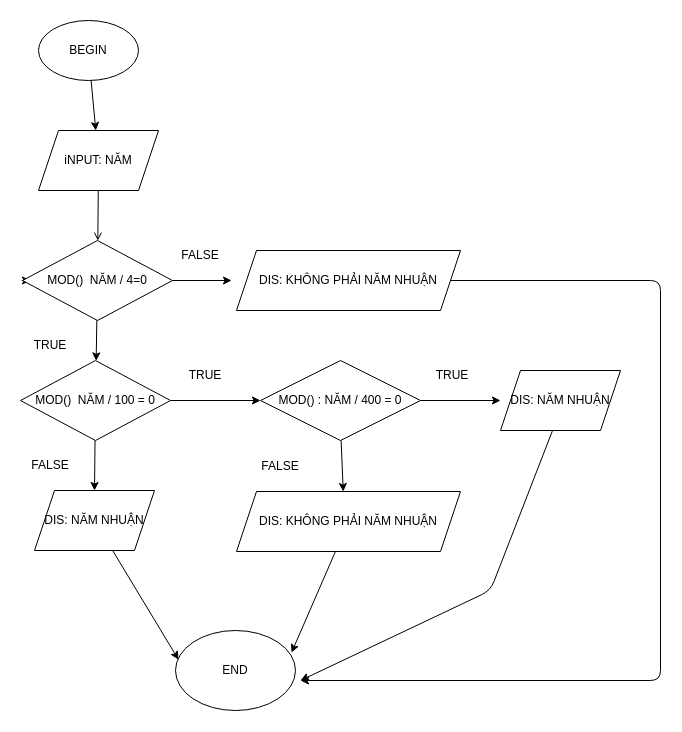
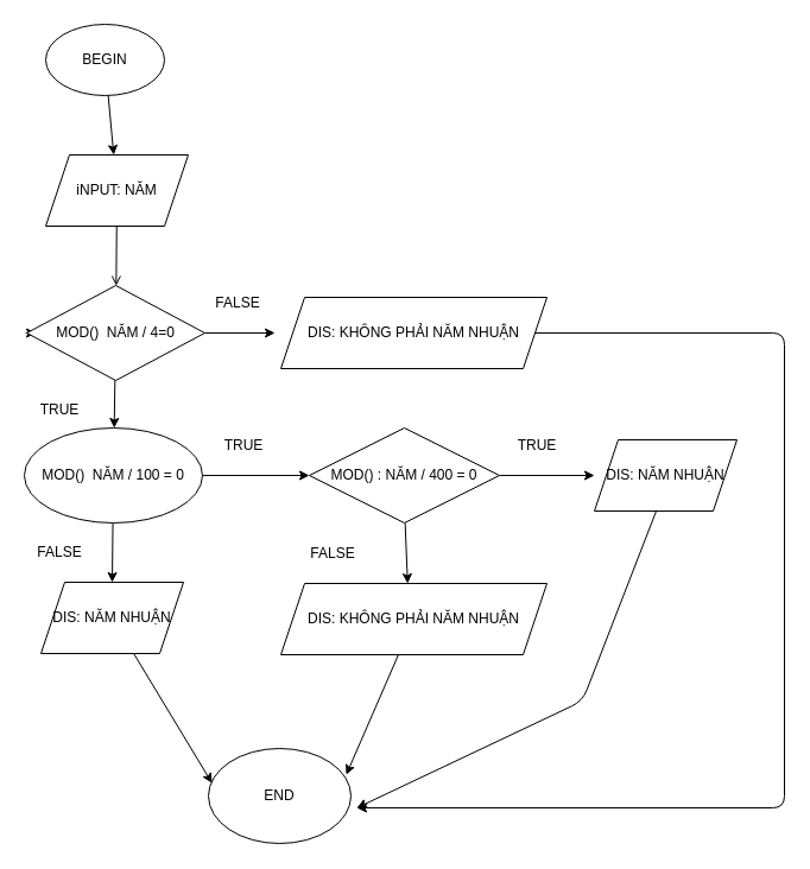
  <mxCell id="0" />
  <mxCell id="1" parent="0" />
  <mxCell id="2" value="" style="edgeStyle=none;html=1;" edge="1" parent="1" source="3" target="5"><mxGeometry relative="1" as="geometry" /></mxCell>
  <mxCell id="3" value="BEGIN" style="ellipse;whiteSpace=wrap;html=1;" vertex="1" parent="1"><mxGeometry x="38" y="20" width="100" height="60" as="geometry" /></mxCell>
  <mxCell id="4" value="" style="edgeStyle=none;html=1;endArrow=open;" edge="1" parent="1" source="5" target="9"><mxGeometry relative="1" as="geometry" /></mxCell>
  <mxCell id="5" value="iNPUT: NĂM" style="shape=parallelogram;perimeter=parallelogramPerimeter;whiteSpace=wrap;html=1;fixedSize=1;" vertex="1" parent="1"><mxGeometry x="38" y="130" width="120" height="60" as="geometry" /></mxCell>
  <mxCell id="6" value="" style="edgeStyle=none;html=1;" edge="1" parent="1" source="9" target="12"><mxGeometry relative="1" as="geometry" /></mxCell>
  <mxCell id="7" style="edgeStyle=none;html=1;" edge="1" parent="1"><mxGeometry relative="1" as="geometry"><mxPoint x="30" y="280" as="targetPoint" /><mxPoint x="30" y="280" as="sourcePoint" /><Array as="points"><mxPoint x="20" y="280" /></Array></mxGeometry></mxCell>
  <mxCell id="8" value="" style="edgeStyle=none;html=1;" edge="1" parent="1" source="9"><mxGeometry relative="1" as="geometry"><mxPoint x="231" y="280" as="targetPoint" /></mxGeometry></mxCell>
  <mxCell id="9" value="MOD()&amp;nbsp; NĂM / 4=0" style="rhombus;whiteSpace=wrap;html=1;" vertex="1" parent="1"><mxGeometry x="22" y="240" width="150" height="80" as="geometry" /></mxCell>
  <mxCell id="10" value="" style="edgeStyle=none;html=1;entryX=0.5;entryY=0;entryDx=0;entryDy=0;" edge="1" parent="1" source="12" target="15"><mxGeometry relative="1" as="geometry" /></mxCell>
  <mxCell id="11" value="" style="edgeStyle=none;html=1;" edge="1" parent="1" source="12" target="18"><mxGeometry relative="1" as="geometry" /></mxCell>
- <mxCell id="12" value="MOD()&amp;nbsp; NĂM / 100 = 0" style="rhombus;whiteSpace=wrap;html=1;" vertex="1" parent="1"><mxGeometry x="20" y="360" width="150" height="80" as="geometry" /></mxCell>
+ <mxCell id="12" value="MOD()&amp;nbsp; NĂM / 100 = 0" style="ellipse;whiteSpace=wrap;html=1;" vertex="1" parent="1"><mxGeometry x="20" y="360" width="150" height="80" as="geometry" /></mxCell>
  <mxCell id="13" value="TRUE" style="text;html=1;strokeColor=none;fillColor=none;align=center;verticalAlign=middle;whiteSpace=wrap;rounded=0;" vertex="1" parent="1"><mxGeometry x="20" y="330" width="60" height="30" as="geometry" /></mxCell>
  <mxCell id="14" style="edgeStyle=none;html=1;entryX=0.025;entryY=0.364;entryDx=0;entryDy=0;entryPerimeter=0;" edge="1" parent="1" source="15" target="29"><mxGeometry relative="1" as="geometry" /></mxCell>
  <mxCell id="15" value="DIS: NĂM NHUẬN" style="shape=parallelogram;perimeter=parallelogramPerimeter;whiteSpace=wrap;html=1;fixedSize=1;" vertex="1" parent="1"><mxGeometry x="34" y="490" width="120" height="60" as="geometry" /></mxCell>
  <mxCell id="16" value="FALSE" style="text;html=1;strokeColor=none;fillColor=none;align=center;verticalAlign=middle;whiteSpace=wrap;rounded=0;" vertex="1" parent="1"><mxGeometry x="20" y="450" width="60" height="30" as="geometry" /></mxCell>
  <mxCell id="17" value="" style="edgeStyle=none;html=1;" edge="1" parent="1" source="18"><mxGeometry relative="1" as="geometry"><mxPoint x="500" y="400" as="targetPoint" /></mxGeometry></mxCell>
  <mxCell id="18" value="MOD() : NĂM / 400 = 0" style="rhombus;whiteSpace=wrap;html=1;" vertex="1" parent="1"><mxGeometry x="260" y="360" width="160" height="80" as="geometry" /></mxCell>
  <mxCell id="19" value="TRUE" style="text;html=1;strokeColor=none;fillColor=none;align=center;verticalAlign=middle;whiteSpace=wrap;rounded=0;" vertex="1" parent="1"><mxGeometry x="175" y="360" width="60" height="30" as="geometry" /></mxCell>
  <mxCell id="20" value="FALSE" style="text;html=1;strokeColor=none;fillColor=none;align=center;verticalAlign=middle;whiteSpace=wrap;rounded=0;" vertex="1" parent="1"><mxGeometry x="250" y="451" width="60" height="30" as="geometry" /></mxCell>
  <mxCell id="21" value="" style="edgeStyle=none;html=1;" edge="1" parent="1"><mxGeometry relative="1" as="geometry"><mxPoint x="340.625" y="440" as="sourcePoint" /><mxPoint x="342.75" y="491" as="targetPoint" /></mxGeometry></mxCell>
  <mxCell id="22" style="edgeStyle=none;html=1;entryX=0.967;entryY=0.276;entryDx=0;entryDy=0;entryPerimeter=0;" edge="1" parent="1" source="23" target="29"><mxGeometry relative="1" as="geometry" /></mxCell>
  <mxCell id="23" value="DIS: KHÔNG PHẢI NĂM NHUẬN" style="shape=parallelogram;perimeter=parallelogramPerimeter;whiteSpace=wrap;html=1;fixedSize=1;" vertex="1" parent="1"><mxGeometry x="236" y="491" width="224" height="60" as="geometry" /></mxCell>
  <mxCell id="24" value="TRUE" style="text;html=1;strokeColor=none;fillColor=none;align=center;verticalAlign=middle;whiteSpace=wrap;rounded=0;" vertex="1" parent="1"><mxGeometry x="422" y="360" width="60" height="30" as="geometry" /></mxCell>
  <mxCell id="25" style="edgeStyle=none;html=1;" edge="1" parent="1"><mxGeometry relative="1" as="geometry"><mxPoint x="300" y="680" as="targetPoint" /><mxPoint x="553.333" y="426.667" as="sourcePoint" /><Array as="points"><mxPoint x="490" y="590" /></Array></mxGeometry></mxCell>
  <mxCell id="26" value="FALSE" style="text;html=1;strokeColor=none;fillColor=none;align=center;verticalAlign=middle;whiteSpace=wrap;rounded=0;" vertex="1" parent="1"><mxGeometry x="170" y="240" width="60" height="30" as="geometry" /></mxCell>
  <mxCell id="27" style="edgeStyle=none;html=1;" edge="1" parent="1" source="28"><mxGeometry relative="1" as="geometry"><mxPoint x="300" y="680" as="targetPoint" /><Array as="points"><mxPoint x="660" y="280" /><mxPoint x="660" y="680" /></Array></mxGeometry></mxCell>
  <mxCell id="28" value="DIS: KHÔNG PHẢI NĂM NHUẬN" style="shape=parallelogram;perimeter=parallelogramPerimeter;whiteSpace=wrap;html=1;fixedSize=1;" vertex="1" parent="1"><mxGeometry x="236" y="250" width="224" height="60" as="geometry" /></mxCell>
  <mxCell id="29" value="END" style="ellipse;whiteSpace=wrap;html=1;" vertex="1" parent="1"><mxGeometry x="175" y="630" width="120" height="80" as="geometry" /></mxCell>
  <mxCell id="30" value="DIS: NĂM NHUẬN" style="shape=parallelogram;perimeter=parallelogramPerimeter;whiteSpace=wrap;html=1;fixedSize=1;" vertex="1" parent="1"><mxGeometry x="500" y="370" width="120" height="60" as="geometry" /></mxCell>
